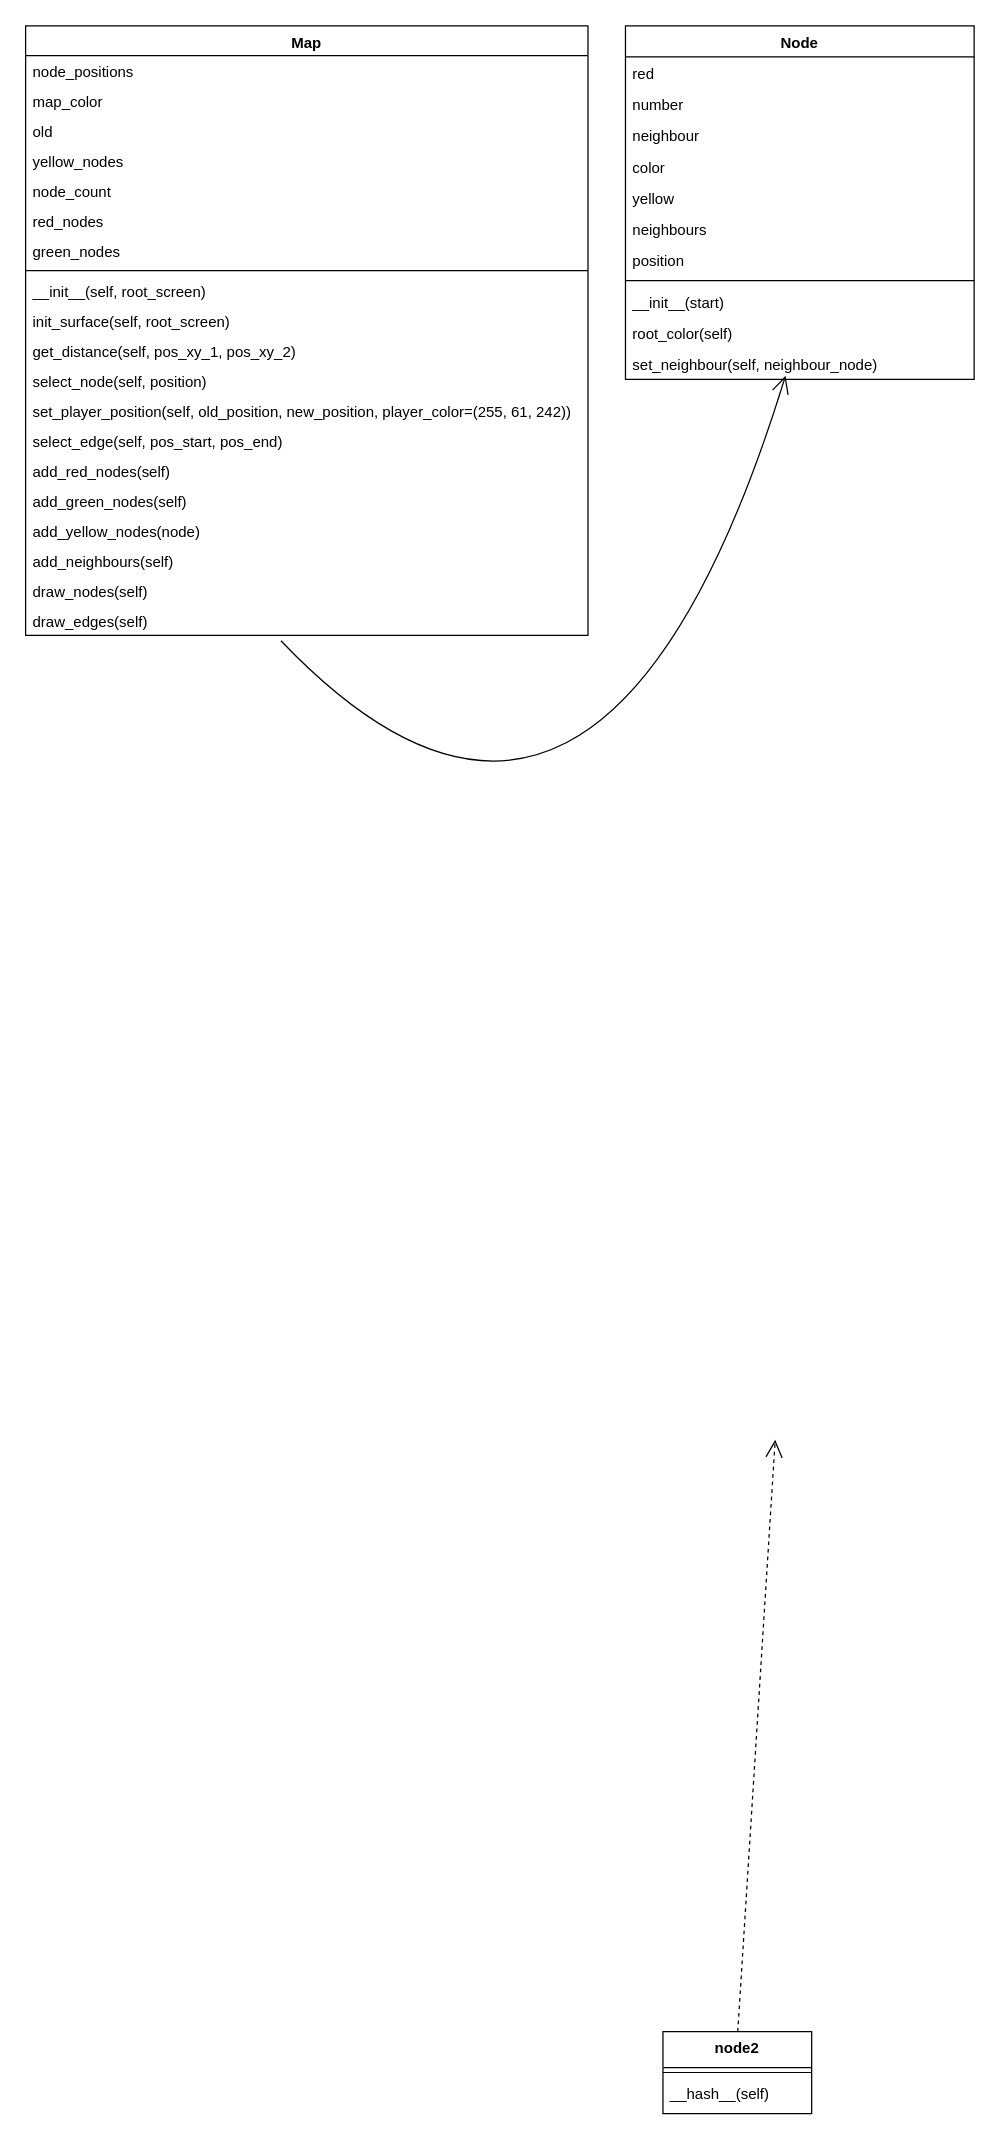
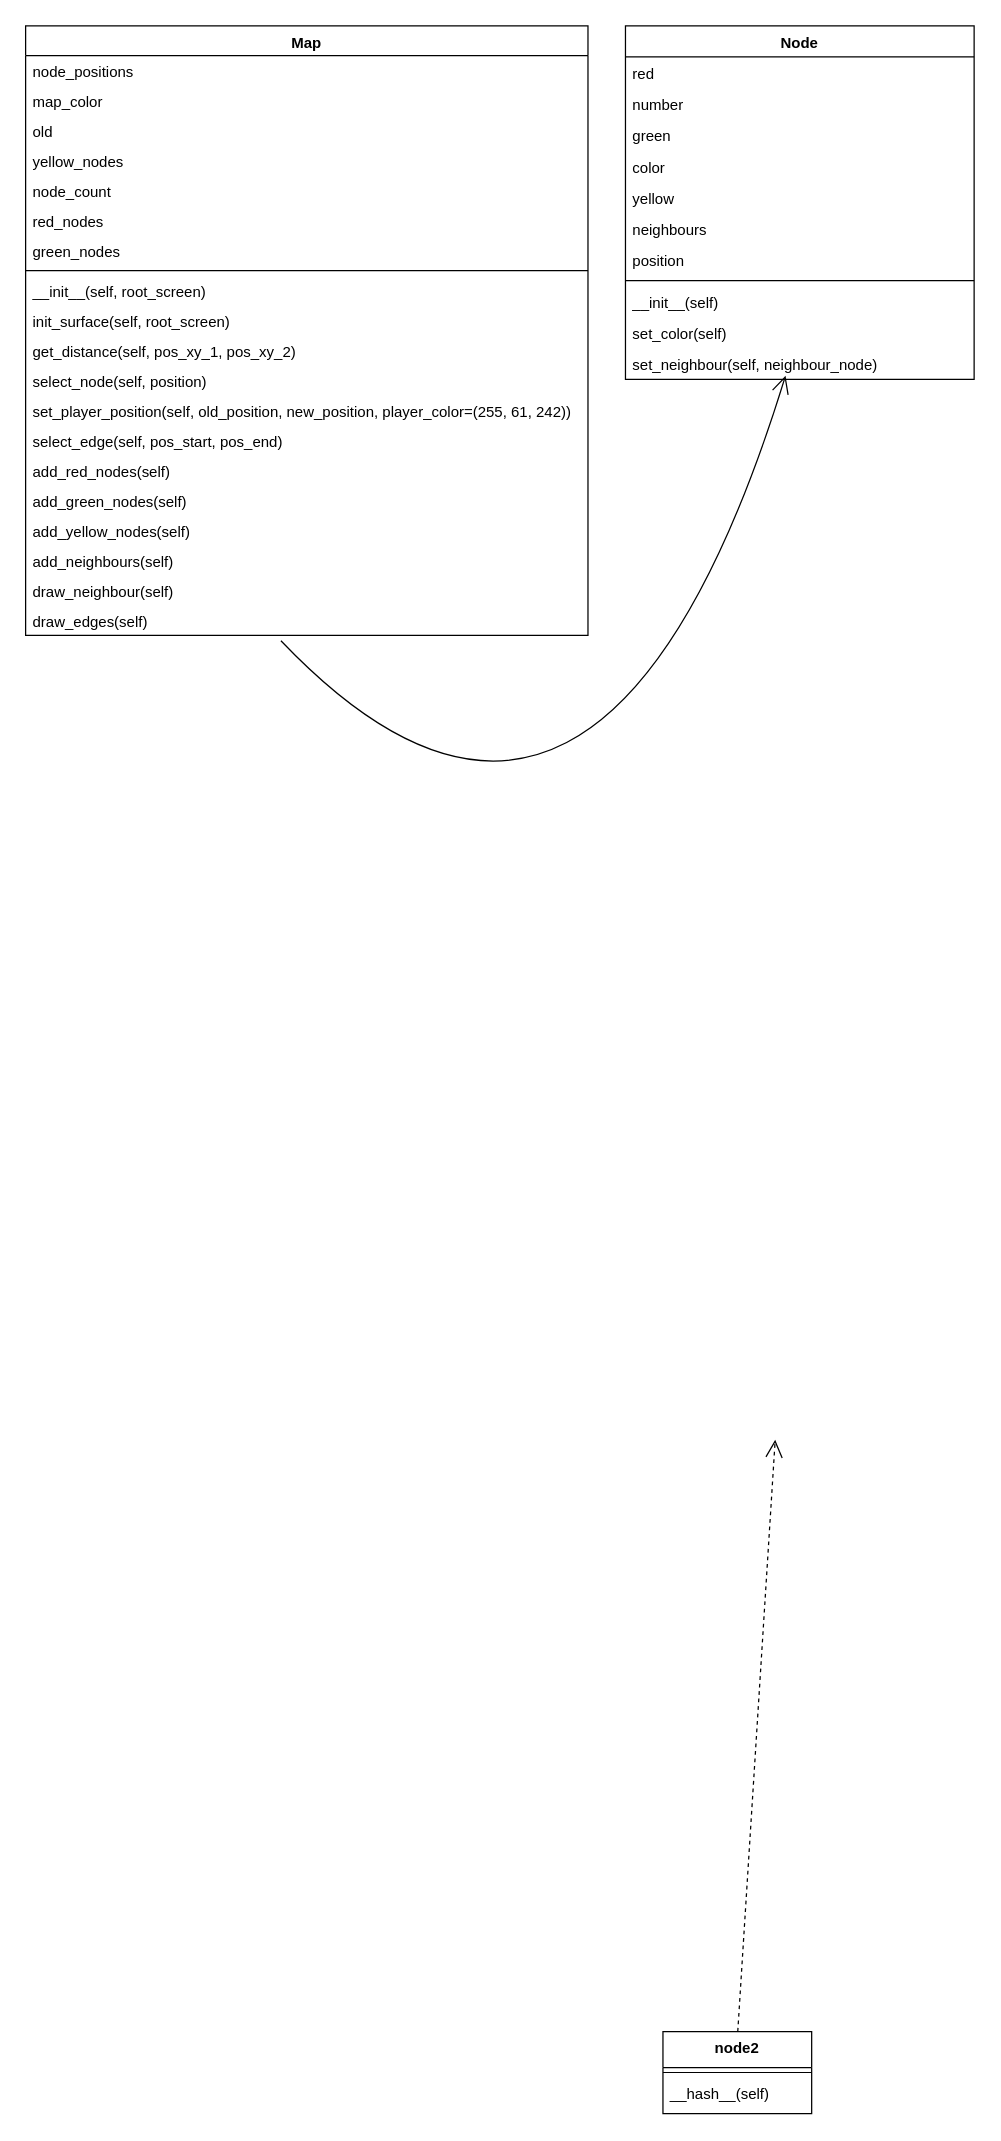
  <mxCell id="0" />
  <mxCell id="1" parent="0" />
  <mxCell id="2" value="Map" style="swimlane;fontStyle=1;align=center;verticalAlign=top;childLayout=stackLayout;horizontal=1;startSize=23.85;horizontalStack=0;resizeParent=1;resizeParentMax=0;resizeLast=0;collapsible=0;marginBottom=0;" vertex="1" parent="1"><mxGeometry x="20" y="20" width="450" height="487.85" as="geometry" /></mxCell>
  <mxCell id="3" value="node_positions" style="text;strokeColor=none;fillColor=none;align=left;verticalAlign=top;spacingLeft=4;spacingRight=4;overflow=hidden;rotatable=0;points=[[0,0.5],[1,0.5]];portConstraint=eastwest;" vertex="1" parent="2"><mxGeometry y="23.85" width="450" height="24" as="geometry" /></mxCell>
  <mxCell id="4" value="map_color" style="text;strokeColor=none;fillColor=none;align=left;verticalAlign=top;spacingLeft=4;spacingRight=4;overflow=hidden;rotatable=0;points=[[0,0.5],[1,0.5]];portConstraint=eastwest;" vertex="1" parent="2"><mxGeometry y="47.85" width="450" height="24" as="geometry" /></mxCell>
  <mxCell id="5" value="old" style="text;strokeColor=none;fillColor=none;align=left;verticalAlign=top;spacingLeft=4;spacingRight=4;overflow=hidden;rotatable=0;points=[[0,0.5],[1,0.5]];portConstraint=eastwest;" vertex="1" parent="2"><mxGeometry y="71.85" width="450" height="24" as="geometry" /></mxCell>
  <mxCell id="6" value="yellow_nodes" style="text;strokeColor=none;fillColor=none;align=left;verticalAlign=top;spacingLeft=4;spacingRight=4;overflow=hidden;rotatable=0;points=[[0,0.5],[1,0.5]];portConstraint=eastwest;" vertex="1" parent="2"><mxGeometry y="95.85" width="450" height="24" as="geometry" /></mxCell>
  <mxCell id="7" value="node_count" style="text;strokeColor=none;fillColor=none;align=left;verticalAlign=top;spacingLeft=4;spacingRight=4;overflow=hidden;rotatable=0;points=[[0,0.5],[1,0.5]];portConstraint=eastwest;" vertex="1" parent="2"><mxGeometry y="119.85" width="450" height="24" as="geometry" /></mxCell>
  <mxCell id="8" value="red_nodes" style="text;strokeColor=none;fillColor=none;align=left;verticalAlign=top;spacingLeft=4;spacingRight=4;overflow=hidden;rotatable=0;points=[[0,0.5],[1,0.5]];portConstraint=eastwest;" vertex="1" parent="2"><mxGeometry y="143.85" width="450" height="24" as="geometry" /></mxCell>
  <mxCell id="9" value="green_nodes" style="text;strokeColor=none;fillColor=none;align=left;verticalAlign=top;spacingLeft=4;spacingRight=4;overflow=hidden;rotatable=0;points=[[0,0.5],[1,0.5]];portConstraint=eastwest;" vertex="1" parent="2"><mxGeometry y="167.85" width="450" height="24" as="geometry" /></mxCell>
  <mxCell id="10" style="line;strokeWidth=1;fillColor=none;align=left;verticalAlign=middle;spacingTop=-1;spacingLeft=3;spacingRight=3;rotatable=0;labelPosition=right;points=[];portConstraint=eastwest;strokeColor=inherit;" vertex="1" parent="2"><mxGeometry y="191.85" width="450" height="8" as="geometry" /></mxCell>
  <mxCell id="11" value="__init__(self, root_screen)" style="text;strokeColor=none;fillColor=none;align=left;verticalAlign=top;spacingLeft=4;spacingRight=4;overflow=hidden;rotatable=0;points=[[0,0.5],[1,0.5]];portConstraint=eastwest;" vertex="1" parent="2"><mxGeometry y="199.85" width="450" height="24" as="geometry" /></mxCell>
  <mxCell id="12" value="init_surface(self, root_screen)" style="text;strokeColor=none;fillColor=none;align=left;verticalAlign=top;spacingLeft=4;spacingRight=4;overflow=hidden;rotatable=0;points=[[0,0.5],[1,0.5]];portConstraint=eastwest;" vertex="1" parent="2"><mxGeometry y="223.85" width="450" height="24" as="geometry" /></mxCell>
  <mxCell id="13" value="get_distance(self, pos_xy_1, pos_xy_2)" style="text;strokeColor=none;fillColor=none;align=left;verticalAlign=top;spacingLeft=4;spacingRight=4;overflow=hidden;rotatable=0;points=[[0,0.5],[1,0.5]];portConstraint=eastwest;" vertex="1" parent="2"><mxGeometry y="247.85" width="450" height="24" as="geometry" /></mxCell>
  <mxCell id="14" value="select_node(self, position)" style="text;strokeColor=none;fillColor=none;align=left;verticalAlign=top;spacingLeft=4;spacingRight=4;overflow=hidden;rotatable=0;points=[[0,0.5],[1,0.5]];portConstraint=eastwest;" vertex="1" parent="2"><mxGeometry y="271.85" width="450" height="24" as="geometry" /></mxCell>
  <mxCell id="15" value="set_player_position(self, old_position, new_position, player_color=(255, 61, 242))" style="text;strokeColor=none;fillColor=none;align=left;verticalAlign=top;spacingLeft=4;spacingRight=4;overflow=hidden;rotatable=0;points=[[0,0.5],[1,0.5]];portConstraint=eastwest;" vertex="1" parent="2"><mxGeometry y="295.85" width="450" height="24" as="geometry" /></mxCell>
  <mxCell id="16" value="select_edge(self, pos_start, pos_end)" style="text;strokeColor=none;fillColor=none;align=left;verticalAlign=top;spacingLeft=4;spacingRight=4;overflow=hidden;rotatable=0;points=[[0,0.5],[1,0.5]];portConstraint=eastwest;" vertex="1" parent="2"><mxGeometry y="319.85" width="450" height="24" as="geometry" /></mxCell>
  <mxCell id="17" value="add_red_nodes(self)" style="text;strokeColor=none;fillColor=none;align=left;verticalAlign=top;spacingLeft=4;spacingRight=4;overflow=hidden;rotatable=0;points=[[0,0.5],[1,0.5]];portConstraint=eastwest;" vertex="1" parent="2"><mxGeometry y="343.85" width="450" height="24" as="geometry" /></mxCell>
  <mxCell id="18" value="add_green_nodes(self)" style="text;strokeColor=none;fillColor=none;align=left;verticalAlign=top;spacingLeft=4;spacingRight=4;overflow=hidden;rotatable=0;points=[[0,0.5],[1,0.5]];portConstraint=eastwest;" vertex="1" parent="2"><mxGeometry y="367.85" width="450" height="24" as="geometry" /></mxCell>
- <mxCell id="19" value="add_yellow_nodes(node)" style="text;strokeColor=none;fillColor=none;align=left;verticalAlign=top;spacingLeft=4;spacingRight=4;overflow=hidden;rotatable=0;points=[[0,0.5],[1,0.5]];portConstraint=eastwest;" vertex="1" parent="2"><mxGeometry y="391.85" width="450" height="24" as="geometry" /></mxCell>
+ <mxCell id="19" value="add_yellow_nodes(self)" style="text;strokeColor=none;fillColor=none;align=left;verticalAlign=top;spacingLeft=4;spacingRight=4;overflow=hidden;rotatable=0;points=[[0,0.5],[1,0.5]];portConstraint=eastwest;" vertex="1" parent="2"><mxGeometry y="391.85" width="450" height="24" as="geometry" /></mxCell>
  <mxCell id="20" value="add_neighbours(self)" style="text;strokeColor=none;fillColor=none;align=left;verticalAlign=top;spacingLeft=4;spacingRight=4;overflow=hidden;rotatable=0;points=[[0,0.5],[1,0.5]];portConstraint=eastwest;" vertex="1" parent="2"><mxGeometry y="415.85" width="450" height="24" as="geometry" /></mxCell>
- <mxCell id="21" value="draw_nodes(self)" style="text;strokeColor=none;fillColor=none;align=left;verticalAlign=top;spacingLeft=4;spacingRight=4;overflow=hidden;rotatable=0;points=[[0,0.5],[1,0.5]];portConstraint=eastwest;" vertex="1" parent="2"><mxGeometry y="439.85" width="450" height="24" as="geometry" /></mxCell>
+ <mxCell id="21" value="draw_neighbour(self)" style="text;strokeColor=none;fillColor=none;align=left;verticalAlign=top;spacingLeft=4;spacingRight=4;overflow=hidden;rotatable=0;points=[[0,0.5],[1,0.5]];portConstraint=eastwest;" vertex="1" parent="2"><mxGeometry y="439.85" width="450" height="24" as="geometry" /></mxCell>
  <mxCell id="22" value="draw_edges(self)" style="text;strokeColor=none;fillColor=none;align=left;verticalAlign=top;spacingLeft=4;spacingRight=4;overflow=hidden;rotatable=0;points=[[0,0.5],[1,0.5]];portConstraint=eastwest;" vertex="1" parent="2"><mxGeometry y="463.85" width="450" height="24" as="geometry" /></mxCell>
  <mxCell id="23" value="Node" style="swimlane;fontStyle=1;align=center;verticalAlign=top;childLayout=stackLayout;horizontal=1;startSize=24.955;horizontalStack=0;resizeParent=1;resizeParentMax=0;resizeLast=0;collapsible=0;marginBottom=0;" vertex="1" parent="1"><mxGeometry x="500" y="20" width="279" height="282.955" as="geometry" /></mxCell>
  <mxCell id="24" value="red" style="text;strokeColor=none;fillColor=none;align=left;verticalAlign=top;spacingLeft=4;spacingRight=4;overflow=hidden;rotatable=0;points=[[0,0.5],[1,0.5]];portConstraint=eastwest;" vertex="1" parent="23"><mxGeometry y="24.955" width="279" height="25" as="geometry" /></mxCell>
  <mxCell id="25" value="number" style="text;strokeColor=none;fillColor=none;align=left;verticalAlign=top;spacingLeft=4;spacingRight=4;overflow=hidden;rotatable=0;points=[[0,0.5],[1,0.5]];portConstraint=eastwest;" vertex="1" parent="23"><mxGeometry y="49.955" width="279" height="25" as="geometry" /></mxCell>
- <mxCell id="26" value="neighbour" style="text;strokeColor=none;fillColor=none;align=left;verticalAlign=top;spacingLeft=4;spacingRight=4;overflow=hidden;rotatable=0;points=[[0,0.5],[1,0.5]];portConstraint=eastwest;" vertex="1" parent="23"><mxGeometry y="74.955" width="279" height="25" as="geometry" /></mxCell>
+ <mxCell id="26" value="green" style="text;strokeColor=none;fillColor=none;align=left;verticalAlign=top;spacingLeft=4;spacingRight=4;overflow=hidden;rotatable=0;points=[[0,0.5],[1,0.5]];portConstraint=eastwest;" vertex="1" parent="23"><mxGeometry y="74.955" width="279" height="25" as="geometry" /></mxCell>
  <mxCell id="27" value="color" style="text;strokeColor=none;fillColor=none;align=left;verticalAlign=top;spacingLeft=4;spacingRight=4;overflow=hidden;rotatable=0;points=[[0,0.5],[1,0.5]];portConstraint=eastwest;" vertex="1" parent="23"><mxGeometry y="99.955" width="279" height="25" as="geometry" /></mxCell>
  <mxCell id="28" value="yellow" style="text;strokeColor=none;fillColor=none;align=left;verticalAlign=top;spacingLeft=4;spacingRight=4;overflow=hidden;rotatable=0;points=[[0,0.5],[1,0.5]];portConstraint=eastwest;" vertex="1" parent="23"><mxGeometry y="124.955" width="279" height="25" as="geometry" /></mxCell>
  <mxCell id="29" value="neighbours" style="text;strokeColor=none;fillColor=none;align=left;verticalAlign=top;spacingLeft=4;spacingRight=4;overflow=hidden;rotatable=0;points=[[0,0.5],[1,0.5]];portConstraint=eastwest;" vertex="1" parent="23"><mxGeometry y="149.955" width="279" height="25" as="geometry" /></mxCell>
  <mxCell id="30" value="position" style="text;strokeColor=none;fillColor=none;align=left;verticalAlign=top;spacingLeft=4;spacingRight=4;overflow=hidden;rotatable=0;points=[[0,0.5],[1,0.5]];portConstraint=eastwest;" vertex="1" parent="23"><mxGeometry y="174.955" width="279" height="25" as="geometry" /></mxCell>
  <mxCell id="31" style="line;strokeWidth=1;fillColor=none;align=left;verticalAlign=middle;spacingTop=-1;spacingLeft=3;spacingRight=3;rotatable=0;labelPosition=right;points=[];portConstraint=eastwest;strokeColor=inherit;" vertex="1" parent="23"><mxGeometry y="199.955" width="279" height="8" as="geometry" /></mxCell>
- <mxCell id="32" value="__init__(start)" style="text;strokeColor=none;fillColor=none;align=left;verticalAlign=top;spacingLeft=4;spacingRight=4;overflow=hidden;rotatable=0;points=[[0,0.5],[1,0.5]];portConstraint=eastwest;" vertex="1" parent="23"><mxGeometry y="207.955" width="279" height="25" as="geometry" /></mxCell>
- <mxCell id="33" value="root_color(self)" style="text;strokeColor=none;fillColor=none;align=left;verticalAlign=top;spacingLeft=4;spacingRight=4;overflow=hidden;rotatable=0;points=[[0,0.5],[1,0.5]];portConstraint=eastwest;" vertex="1" parent="23"><mxGeometry y="232.955" width="279" height="25" as="geometry" /></mxCell>
+ <mxCell id="32" value="__init__(self)" style="text;strokeColor=none;fillColor=none;align=left;verticalAlign=top;spacingLeft=4;spacingRight=4;overflow=hidden;rotatable=0;points=[[0,0.5],[1,0.5]];portConstraint=eastwest;" vertex="1" parent="23"><mxGeometry y="207.955" width="279" height="25" as="geometry" /></mxCell>
+ <mxCell id="33" value="set_color(self)" style="text;strokeColor=none;fillColor=none;align=left;verticalAlign=top;spacingLeft=4;spacingRight=4;overflow=hidden;rotatable=0;points=[[0,0.5],[1,0.5]];portConstraint=eastwest;" vertex="1" parent="23"><mxGeometry y="232.955" width="279" height="25" as="geometry" /></mxCell>
  <mxCell id="34" value="set_neighbour(self, neighbour_node)" style="text;strokeColor=none;fillColor=none;align=left;verticalAlign=top;spacingLeft=4;spacingRight=4;overflow=hidden;rotatable=0;points=[[0,0.5],[1,0.5]];portConstraint=eastwest;" vertex="1" parent="23"><mxGeometry y="257.955" width="279" height="25" as="geometry" /></mxCell>
  <mxCell id="35" value="node2" style="swimlane;fontStyle=1;align=center;verticalAlign=top;childLayout=stackLayout;horizontal=1;startSize=28.8;horizontalStack=0;resizeParent=1;resizeParentMax=0;resizeLast=0;collapsible=0;marginBottom=0;" vertex="1" parent="1"><mxGeometry x="530" y="1625" width="119" height="65.8" as="geometry" /></mxCell>
  <mxCell id="36" style="line;strokeWidth=1;fillColor=none;align=left;verticalAlign=middle;spacingTop=-1;spacingLeft=3;spacingRight=3;rotatable=0;labelPosition=right;points=[];portConstraint=eastwest;strokeColor=inherit;" vertex="1" parent="35"><mxGeometry y="28.8" width="119" height="8" as="geometry" /></mxCell>
  <mxCell id="37" value="__hash__(self)" style="text;strokeColor=none;fillColor=none;align=left;verticalAlign=top;spacingLeft=4;spacingRight=4;overflow=hidden;rotatable=0;points=[[0,0.5],[1,0.5]];portConstraint=eastwest;" vertex="1" parent="35"><mxGeometry y="36.8" width="119" height="29" as="geometry" /></mxCell>
  <mxCell id="38" value="" style="curved=1;startArrow=none;endArrow=open;endSize=12;exitX=0.454;exitY=1.178;entryX=0.422;entryY=1.242;rounded=0;exitDx=0;exitDy=0;exitPerimeter=0;entryDx=0;entryDy=0;entryPerimeter=0;" edge="1" parent="1" source="22"><mxGeometry relative="1" as="geometry"><Array as="points"><mxPoint x="480" y="780" /></Array><mxPoint x="218" y="500.002" as="sourcePoint" /><mxPoint x="628.088" y="300.005" as="targetPoint" /></mxGeometry></mxCell>
  <mxCell id="39" value="" style="curved=1;dashed=1;startArrow=none;endArrow=open;endSize=12;exitX=0.503;exitY=0;entryX=0.499;entryY=1;rounded=0;" edge="1" parent="1" source="35"><mxGeometry relative="1" as="geometry"><Array as="points" /><mxPoint x="619.807" y="1151.538" as="targetPoint" /></mxGeometry></mxCell>
